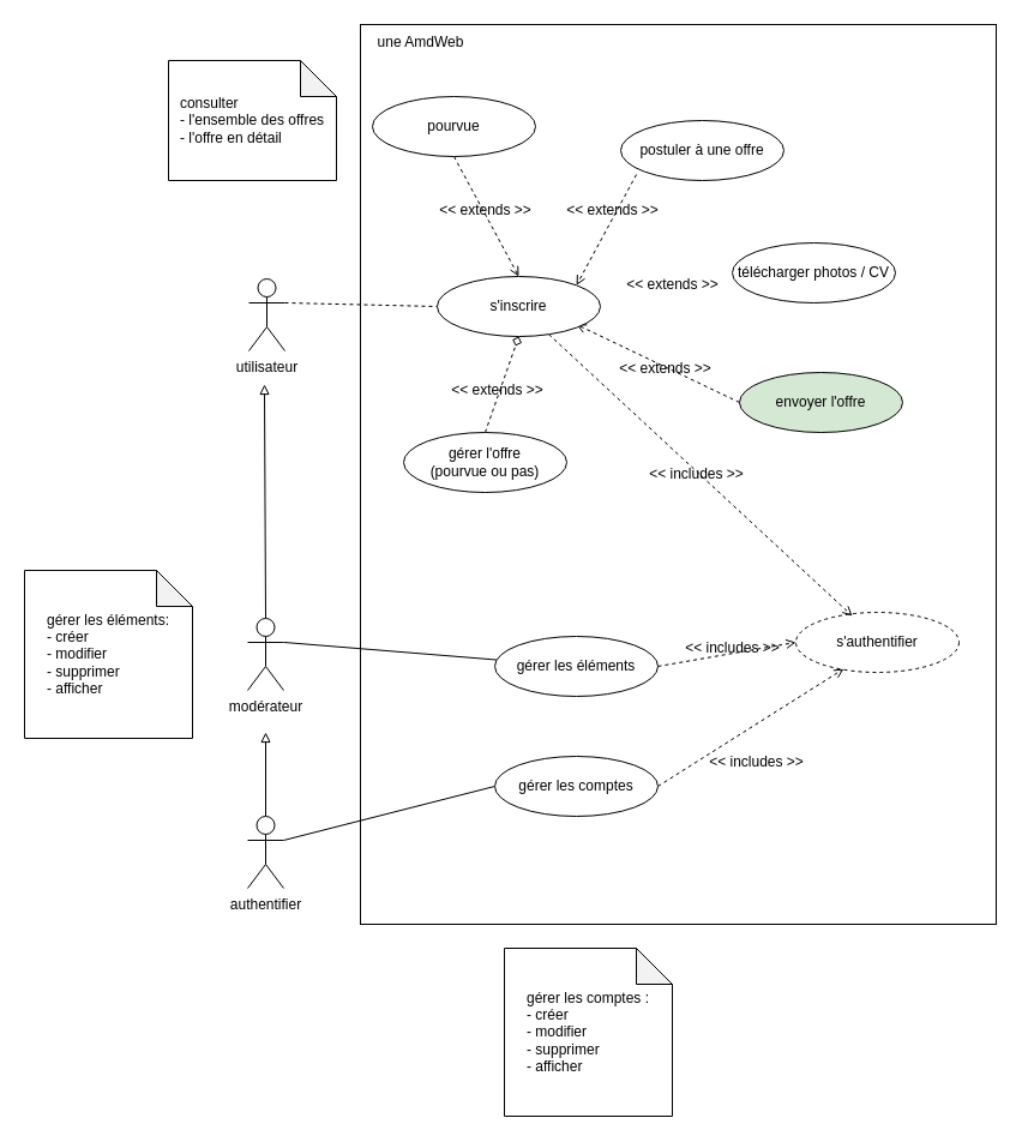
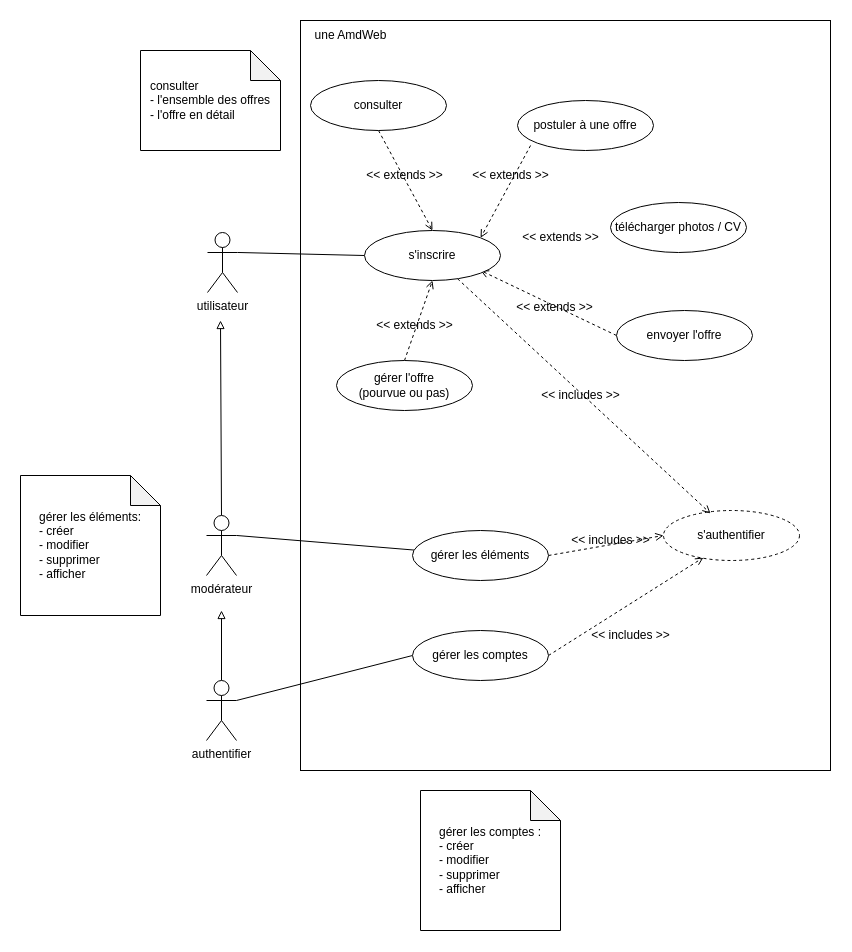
  <mxCell id="0" />
  <mxCell id="1" parent="0" />
  <mxCell id="2" value="" style="rounded=0;whiteSpace=wrap;html=1;" parent="1" vertex="1"><mxGeometry x="300" y="20" width="530" height="750" as="geometry" /></mxCell>
  <mxCell id="3" value="une AmdWeb" style="text;html=1;align=center;verticalAlign=middle;resizable=0;points=[];autosize=1;strokeColor=none;fillColor=none;" parent="1" vertex="1"><mxGeometry x="300" y="20" width="100" height="30" as="geometry" /></mxCell>
- <mxCell id="4" style="edgeStyle=none;rounded=0;orthogonalLoop=1;jettySize=auto;html=1;exitX=1;exitY=0.333;exitDx=0;exitDy=0;exitPerimeter=0;entryX=0;entryY=0.5;entryDx=0;entryDy=0;endArrow=none;endFill=0;dashed=1;" parent="1" source="5" target="25" edge="1"><mxGeometry relative="1" as="geometry" /></mxCell>
+ <mxCell id="4" style="edgeStyle=none;rounded=0;orthogonalLoop=1;jettySize=auto;html=1;exitX=1;exitY=0.333;exitDx=0;exitDy=0;exitPerimeter=0;entryX=0;entryY=0.5;entryDx=0;entryDy=0;endArrow=none;endFill=0;" parent="1" source="5" target="25" edge="1"><mxGeometry relative="1" as="geometry" /></mxCell>
  <mxCell id="5" value="utilisateur" style="shape=umlActor;verticalLabelPosition=bottom;verticalAlign=top;html=1;outlineConnect=0;" parent="1" vertex="1"><mxGeometry x="207" y="232" width="30" height="60" as="geometry" /></mxCell>
  <mxCell id="6" style="edgeStyle=none;rounded=0;orthogonalLoop=1;jettySize=auto;html=1;exitX=1;exitY=0.333;exitDx=0;exitDy=0;exitPerimeter=0;endArrow=none;endFill=0;" parent="1" source="8" target="20" edge="1"><mxGeometry relative="1" as="geometry" /></mxCell>
  <mxCell id="7" style="edgeStyle=none;rounded=0;orthogonalLoop=1;jettySize=auto;html=1;exitX=0.5;exitY=0;exitDx=0;exitDy=0;exitPerimeter=0;endArrow=block;endFill=0;" parent="1" source="8" edge="1"><mxGeometry relative="1" as="geometry"><mxPoint x="220" y="320" as="targetPoint" /></mxGeometry></mxCell>
  <mxCell id="8" value="modérateur" style="shape=umlActor;verticalLabelPosition=bottom;verticalAlign=top;html=1;outlineConnect=0;" parent="1" vertex="1"><mxGeometry x="206" y="515" width="30" height="60" as="geometry" /></mxCell>
  <mxCell id="9" style="edgeStyle=none;rounded=0;orthogonalLoop=1;jettySize=auto;html=1;exitX=1;exitY=0.333;exitDx=0;exitDy=0;exitPerimeter=0;entryX=0;entryY=0.5;entryDx=0;entryDy=0;endArrow=none;endFill=0;" parent="1" source="11" target="22" edge="1"><mxGeometry relative="1" as="geometry" /></mxCell>
  <mxCell id="10" style="edgeStyle=none;rounded=0;orthogonalLoop=1;jettySize=auto;html=1;exitX=0.5;exitY=0;exitDx=0;exitDy=0;exitPerimeter=0;endArrow=block;endFill=0;" parent="1" source="11" edge="1"><mxGeometry relative="1" as="geometry"><mxPoint x="221" y="610" as="targetPoint" /></mxGeometry></mxCell>
  <mxCell id="11" value="authentifier" style="shape=umlActor;verticalLabelPosition=bottom;verticalAlign=top;html=1;outlineConnect=0;" parent="1" vertex="1"><mxGeometry x="206" y="680" width="30" height="60" as="geometry" /></mxCell>
  <mxCell id="12" value="télécharger photos / CV" style="ellipse;whiteSpace=wrap;html=1;" parent="1" vertex="1"><mxGeometry x="610" y="202" width="136" height="50" as="geometry" /></mxCell>
  <mxCell id="13" style="edgeStyle=none;rounded=0;orthogonalLoop=1;jettySize=auto;html=1;exitX=0;exitY=0.5;exitDx=0;exitDy=0;dashed=1;endArrow=open;endFill=0;" parent="1" source="14" edge="1"><mxGeometry relative="1" as="geometry"><mxPoint x="480" y="270" as="targetPoint" /></mxGeometry></mxCell>
- <mxCell id="14" value="envoyer l'offre" style="ellipse;whiteSpace=wrap;html=1;fillColor=#d5e8d4;" parent="1" vertex="1"><mxGeometry x="616" y="310" width="136" height="50" as="geometry" /></mxCell>
+ <mxCell id="14" value="envoyer l'offre" style="ellipse;whiteSpace=wrap;html=1;" parent="1" vertex="1"><mxGeometry x="616" y="310" width="136" height="50" as="geometry" /></mxCell>
  <mxCell id="15" style="edgeStyle=none;rounded=0;orthogonalLoop=1;jettySize=auto;html=1;exitX=0.096;exitY=0.9;exitDx=0;exitDy=0;entryX=1;entryY=0;entryDx=0;entryDy=0;endArrow=open;endFill=0;dashed=1;exitPerimeter=0;" parent="1" source="16" target="25" edge="1"><mxGeometry relative="1" as="geometry" /></mxCell>
  <mxCell id="16" value="postuler à une offre" style="ellipse;whiteSpace=wrap;html=1;" parent="1" vertex="1"><mxGeometry x="517" y="100" width="136" height="50" as="geometry" /></mxCell>
  <mxCell id="17" style="edgeStyle=none;rounded=0;orthogonalLoop=1;jettySize=auto;html=1;exitX=0.5;exitY=1;exitDx=0;exitDy=0;entryX=0.5;entryY=0;entryDx=0;entryDy=0;endArrow=open;endFill=0;dashed=1;" parent="1" source="18" target="25" edge="1"><mxGeometry relative="1" as="geometry" /></mxCell>
- <mxCell id="18" value="pourvue" style="ellipse;whiteSpace=wrap;html=1;" parent="1" vertex="1"><mxGeometry x="310" y="80" width="136" height="50" as="geometry" /></mxCell>
+ <mxCell id="18" value="consulter" style="ellipse;whiteSpace=wrap;html=1;" parent="1" vertex="1"><mxGeometry x="310" y="80" width="136" height="50" as="geometry" /></mxCell>
  <mxCell id="19" style="edgeStyle=none;rounded=0;orthogonalLoop=1;jettySize=auto;html=1;exitX=1;exitY=0.5;exitDx=0;exitDy=0;entryX=0;entryY=0.5;entryDx=0;entryDy=0;dashed=1;endArrow=open;endFill=0;" parent="1" source="20" target="23" edge="1"><mxGeometry relative="1" as="geometry" /></mxCell>
  <mxCell id="20" value="gérer les éléments" style="ellipse;whiteSpace=wrap;html=1;" parent="1" vertex="1"><mxGeometry x="412" y="530" width="136" height="50" as="geometry" /></mxCell>
  <mxCell id="21" style="edgeStyle=none;rounded=0;orthogonalLoop=1;jettySize=auto;html=1;exitX=1;exitY=0.5;exitDx=0;exitDy=0;entryX=0.294;entryY=0.94;entryDx=0;entryDy=0;entryPerimeter=0;dashed=1;endArrow=open;endFill=0;" parent="1" source="22" target="23" edge="1"><mxGeometry relative="1" as="geometry" /></mxCell>
  <mxCell id="22" value="gérer les comptes" style="ellipse;whiteSpace=wrap;html=1;" parent="1" vertex="1"><mxGeometry x="412" y="630" width="136" height="50" as="geometry" /></mxCell>
  <mxCell id="23" value="s'authentifier" style="ellipse;whiteSpace=wrap;html=1;dashed=1;" parent="1" vertex="1"><mxGeometry x="663" y="510" width="136" height="50" as="geometry" /></mxCell>
  <mxCell id="24" style="edgeStyle=none;rounded=0;orthogonalLoop=1;jettySize=auto;html=1;entryX=0.346;entryY=0.06;entryDx=0;entryDy=0;entryPerimeter=0;dashed=1;endArrow=open;endFill=0;" parent="1" source="25" target="23" edge="1"><mxGeometry relative="1" as="geometry" /></mxCell>
  <mxCell id="25" value="s'inscrire" style="ellipse;whiteSpace=wrap;html=1;" parent="1" vertex="1"><mxGeometry x="364" y="230" width="136" height="50" as="geometry" /></mxCell>
  <mxCell id="26" value="&lt;div align=&quot;left&quot;&gt;gérer les comptes :&lt;/div&gt;&lt;div align=&quot;left&quot;&gt;- créer&lt;/div&gt;&lt;div align=&quot;left&quot;&gt;- modifier&lt;/div&gt;&lt;div align=&quot;left&quot;&gt;- supprimer&lt;/div&gt;&lt;div align=&quot;left&quot;&gt;- afficher&lt;br&gt;&lt;/div&gt;" style="shape=note;whiteSpace=wrap;html=1;backgroundOutline=1;darkOpacity=0.05;" parent="1" vertex="1"><mxGeometry x="420" y="790" width="140" height="140" as="geometry" /></mxCell>
  <mxCell id="27" value="&lt;div align=&quot;left&quot;&gt;gérer les éléments:&lt;/div&gt;&lt;div align=&quot;left&quot;&gt;- créer&lt;/div&gt;&lt;div align=&quot;left&quot;&gt;- modifier&lt;/div&gt;&lt;div align=&quot;left&quot;&gt;- supprimer&lt;/div&gt;&lt;div align=&quot;left&quot;&gt;- afficher&lt;br&gt;&lt;/div&gt;" style="shape=note;whiteSpace=wrap;html=1;backgroundOutline=1;darkOpacity=0.05;" parent="1" vertex="1"><mxGeometry x="20" y="475" width="140" height="140" as="geometry" /></mxCell>
  <mxCell id="28" value="&lt;div align=&quot;left&quot;&gt;consulter&lt;/div&gt;&lt;div align=&quot;left&quot;&gt;- l'ensemble des offres&lt;br&gt;&lt;/div&gt;&lt;div align=&quot;left&quot;&gt;- l'offre en détail&lt;br&gt;&lt;/div&gt;" style="shape=note;whiteSpace=wrap;html=1;backgroundOutline=1;darkOpacity=0.05;" parent="1" vertex="1"><mxGeometry y="50" width="140" height="100" as="geometry" x="140" /></mxCell>
- <mxCell id="29" style="edgeStyle=none;rounded=0;orthogonalLoop=1;jettySize=auto;html=1;exitX=0.5;exitY=0;exitDx=0;exitDy=0;entryX=0.5;entryY=1;entryDx=0;entryDy=0;dashed=1;endArrow=diamond;endFill=0;" parent="1" source="30" target="25" edge="1"><mxGeometry relative="1" as="geometry" /></mxCell>
+ <mxCell id="29" style="edgeStyle=none;rounded=0;orthogonalLoop=1;jettySize=auto;html=1;exitX=0.5;exitY=0;exitDx=0;exitDy=0;entryX=0.5;entryY=1;entryDx=0;entryDy=0;dashed=1;endArrow=open;endFill=0;" parent="1" source="30" target="25" edge="1"><mxGeometry relative="1" as="geometry" /></mxCell>
  <mxCell id="30" value="&lt;div&gt;gérer l'offre&lt;/div&gt;&lt;div&gt;(pourvue ou pas)&lt;br&gt;&lt;/div&gt;" style="ellipse;whiteSpace=wrap;html=1;" parent="1" vertex="1"><mxGeometry x="336" y="360" width="136" height="50" as="geometry" /></mxCell>
  <mxCell id="31" value="&amp;lt;&amp;lt; includes &amp;gt;&amp;gt;" style="text;html=1;align=center;verticalAlign=middle;resizable=0;points=[];autosize=1;strokeColor=none;fillColor=none;" parent="1" vertex="1"><mxGeometry x="560" y="525" width="100" height="30" as="geometry" /></mxCell>
  <mxCell id="32" value="&amp;lt;&amp;lt; includes &amp;gt;&amp;gt;" style="text;html=1;align=center;verticalAlign=middle;resizable=0;points=[];autosize=1;strokeColor=none;fillColor=none;" parent="1" vertex="1"><mxGeometry x="530" y="380" width="100" height="30" as="geometry" /></mxCell>
  <mxCell id="33" value="&amp;lt;&amp;lt; extends &amp;gt;&amp;gt;" style="text;html=1;align=center;verticalAlign=middle;resizable=0;points=[];autosize=1;strokeColor=none;fillColor=none;" parent="1" vertex="1"><mxGeometry x="460" y="160" width="100" height="30" as="geometry" /></mxCell>
  <mxCell id="34" value="&amp;lt;&amp;lt; extends &amp;gt;&amp;gt;" style="text;html=1;align=center;verticalAlign=middle;resizable=0;points=[];autosize=1;strokeColor=none;fillColor=none;" parent="1" vertex="1"><mxGeometry x="364" y="310" width="100" height="30" as="geometry" /></mxCell>
  <mxCell id="35" value="&amp;lt;&amp;lt; extends &amp;gt;&amp;gt;" style="text;html=1;align=center;verticalAlign=middle;resizable=0;points=[];autosize=1;strokeColor=none;fillColor=none;" parent="1" vertex="1"><mxGeometry x="354" y="160" width="100" height="30" as="geometry" /></mxCell>
  <mxCell id="36" value="&amp;lt;&amp;lt; extends &amp;gt;&amp;gt;" style="text;html=1;align=center;verticalAlign=middle;resizable=0;points=[];autosize=1;strokeColor=none;fillColor=none;" parent="1" vertex="1"><mxGeometry x="510" y="222" width="100" height="30" as="geometry" /></mxCell>
  <mxCell id="37" value="&amp;lt;&amp;lt; extends &amp;gt;&amp;gt;" style="text;html=1;align=center;verticalAlign=middle;resizable=0;points=[];autosize=1;strokeColor=none;fillColor=none;" parent="1" vertex="1"><mxGeometry x="504" y="292" width="100" height="30" as="geometry" /></mxCell>
  <mxCell id="38" style="edgeStyle=none;rounded=0;orthogonalLoop=1;jettySize=auto;html=1;exitX=1;exitY=1;exitDx=0;exitDy=0;exitPerimeter=0;dashed=1;endArrow=open;endFill=0;" parent="1" source="8" target="8" edge="1"><mxGeometry relative="1" as="geometry" /></mxCell>
  <mxCell id="39" value="&amp;lt;&amp;lt; includes &amp;gt;&amp;gt;" style="text;html=1;align=center;verticalAlign=middle;resizable=0;points=[];autosize=1;strokeColor=none;fillColor=none;" parent="1" vertex="1"><mxGeometry x="580" y="620" width="100" height="30" as="geometry" /></mxCell>
